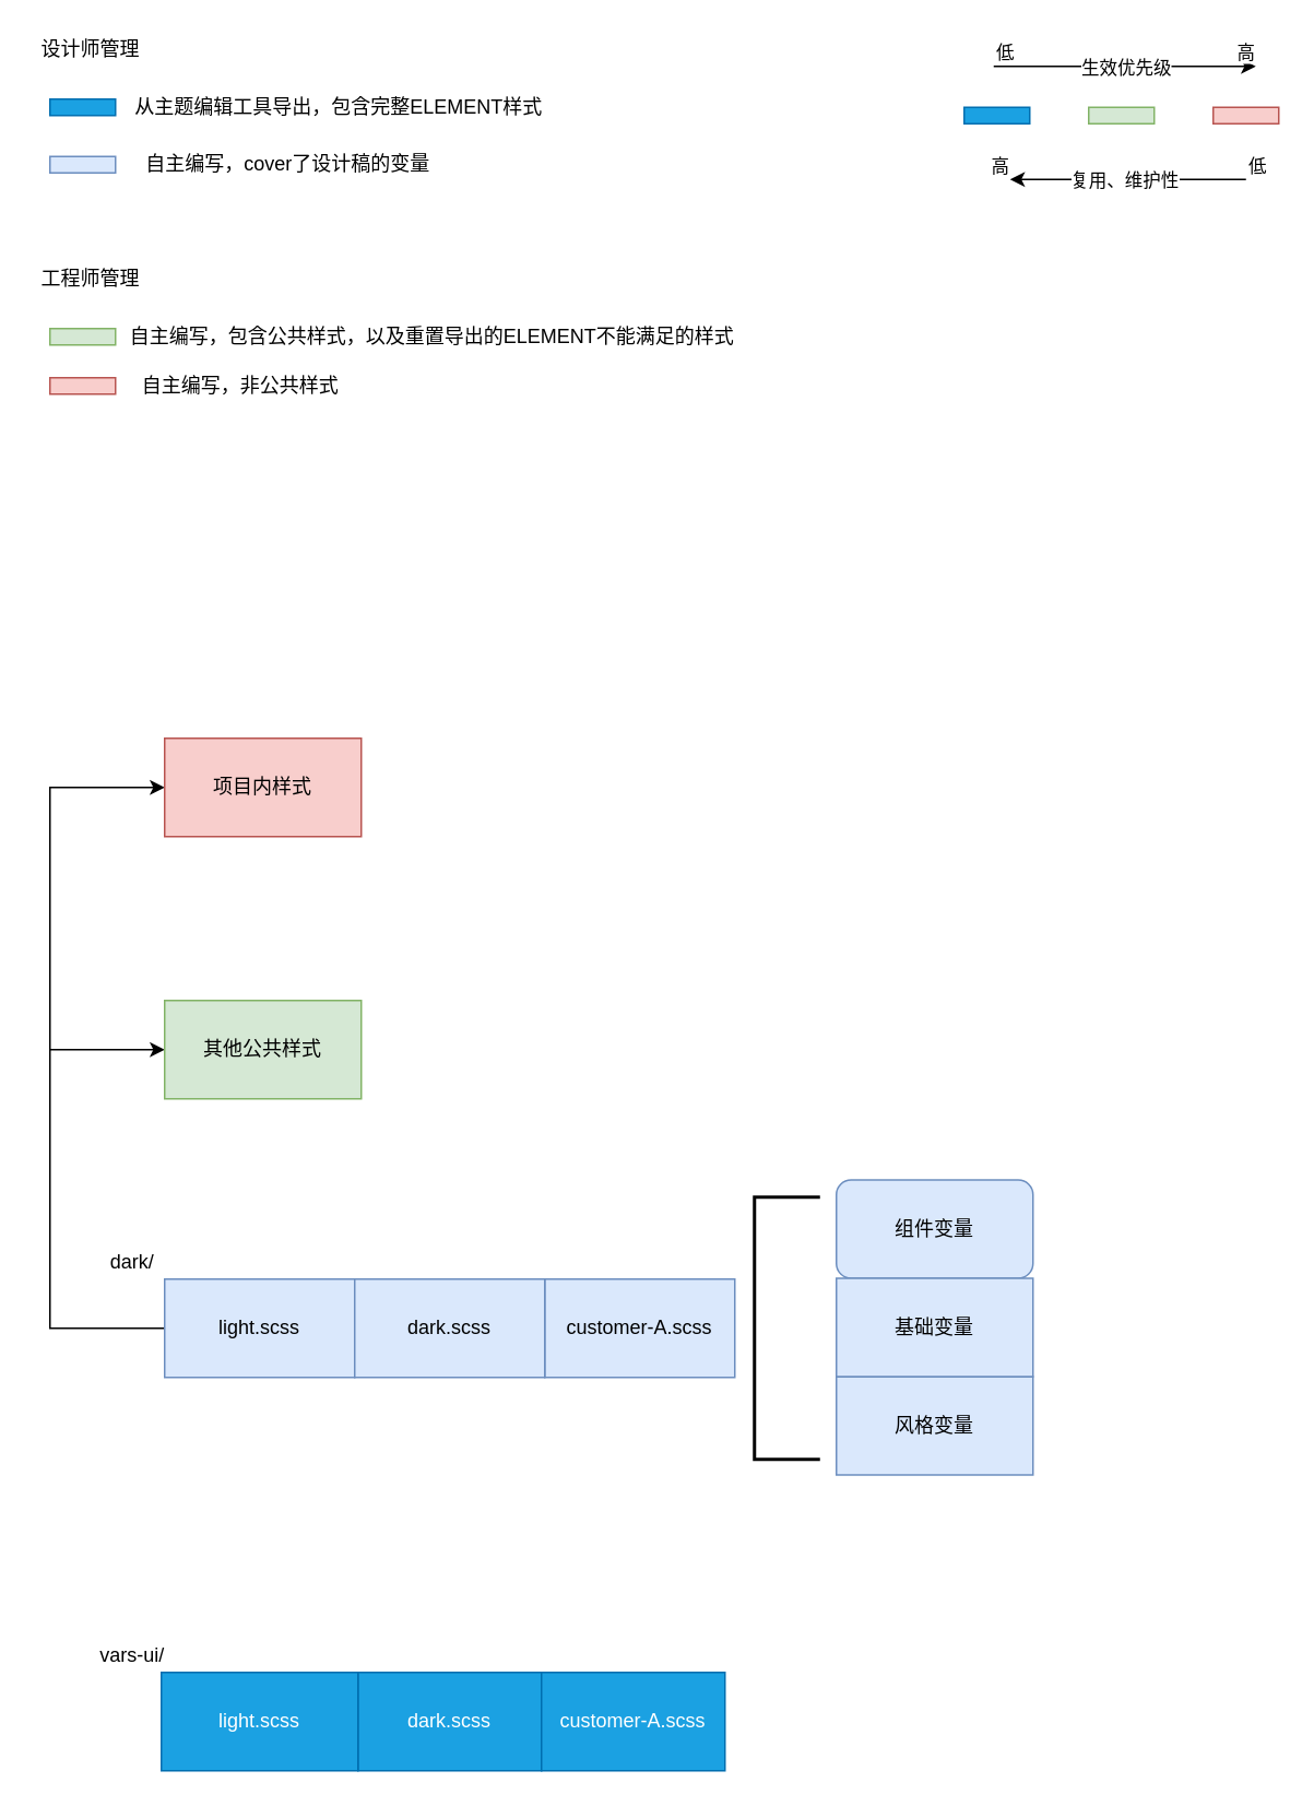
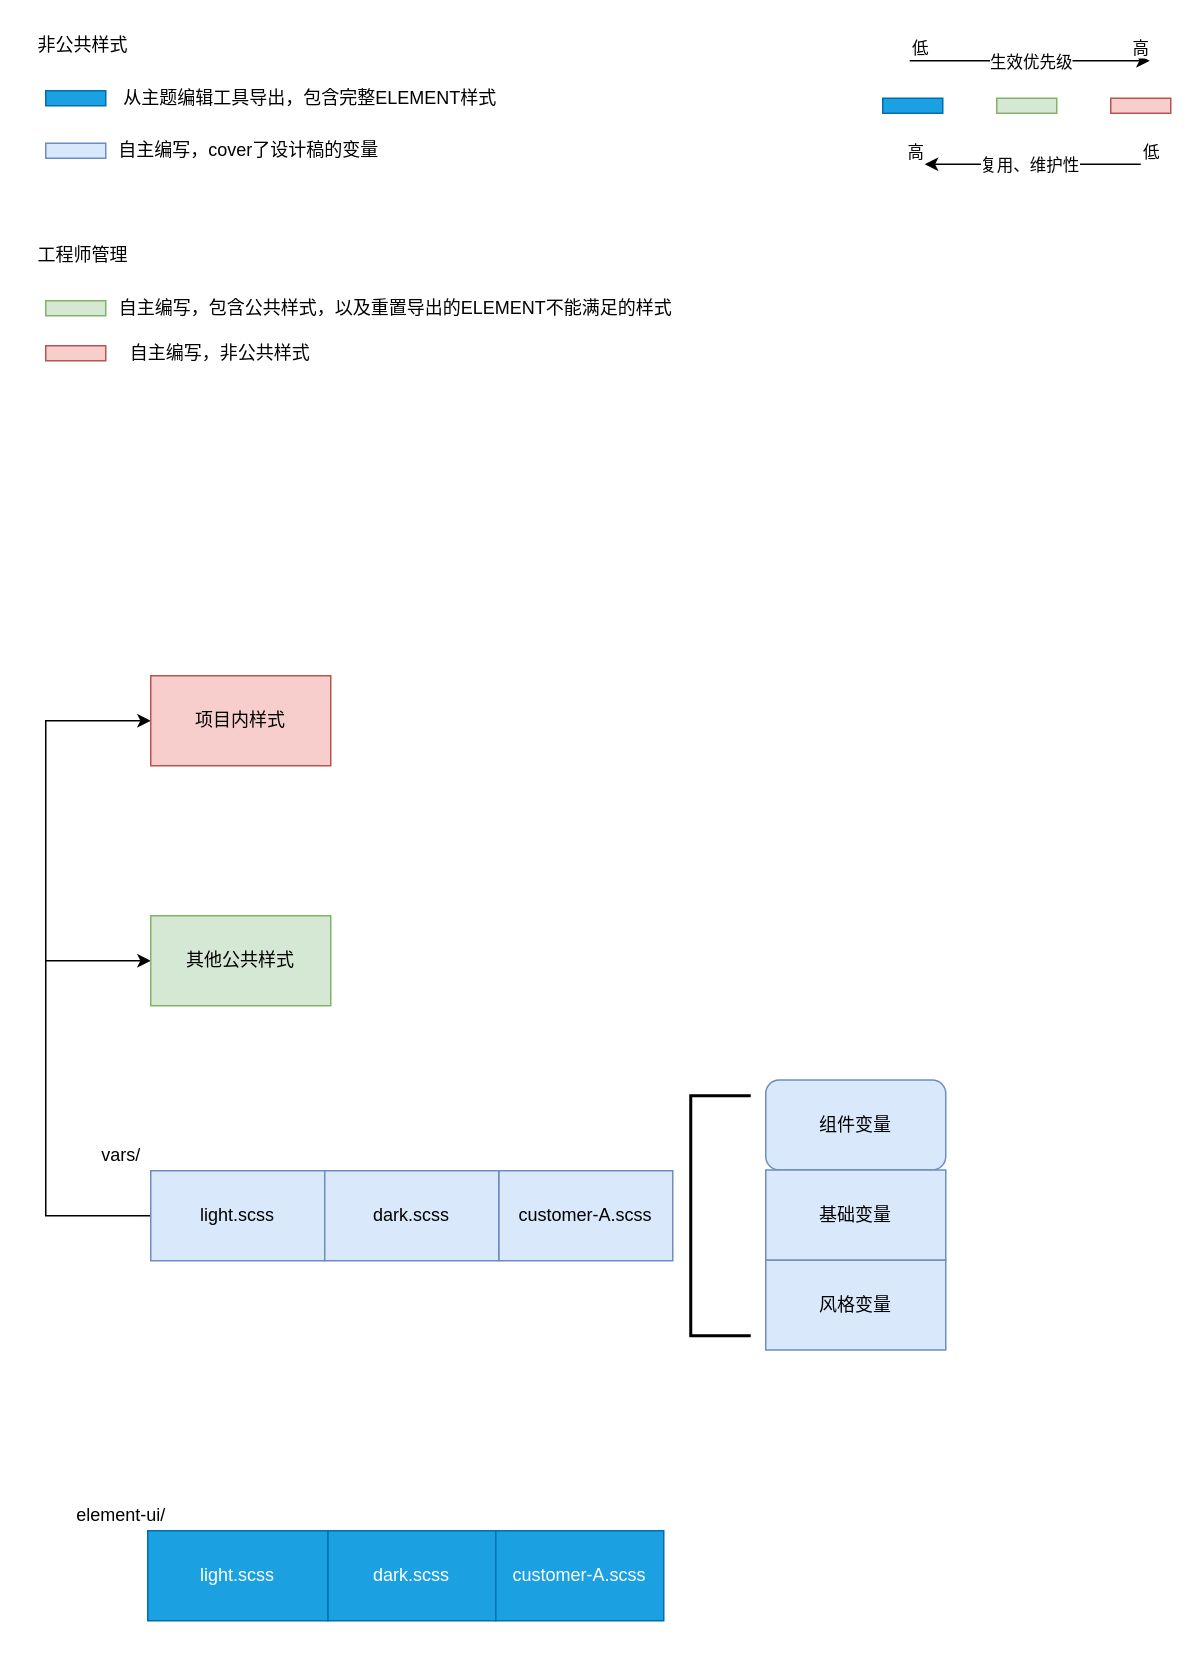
  <mxCell id="0" />
  <mxCell id="1" parent="0" />
  <mxCell id="2" value="dark.scss" style="rounded=0;whiteSpace=wrap;html=1;fillColor=#1ba1e2;strokeColor=#006EAF;fontColor=#ffffff;" parent="1" vertex="1"><mxGeometry x="218" y="1020" width="112" height="60" as="geometry" /></mxCell>
  <mxCell id="3" value="light.scss" style="rounded=0;whiteSpace=wrap;html=1;fillColor=#1ba1e2;strokeColor=#006EAF;fontColor=#ffffff;" parent="1" vertex="1"><mxGeometry x="98" y="1020" width="120" height="60" as="geometry" /></mxCell>
  <mxCell id="4" value="customer-A.scss" style="rounded=0;whiteSpace=wrap;html=1;fillColor=#1ba1e2;strokeColor=#006EAF;fontColor=#ffffff;" parent="1" vertex="1"><mxGeometry x="330" y="1020" width="112" height="60" as="geometry" /></mxCell>
  <mxCell id="5" value="customer-A.scss" style="rounded=0;whiteSpace=wrap;html=1;fillColor=#dae8fc;strokeColor=#6c8ebf;" parent="1" vertex="1"><mxGeometry x="332" y="780" width="116" height="60" as="geometry" /></mxCell>
  <mxCell id="6" value="风格变量" style="rounded=0;whiteSpace=wrap;html=1;fillColor=#dae8fc;strokeColor=#6c8ebf;" parent="1" vertex="1"><mxGeometry x="510" y="839.5" width="120" height="60" as="geometry" /></mxCell>
  <mxCell id="7" value="组件变量" style="whiteSpace=wrap;html=1;fillColor=#dae8fc;strokeColor=#6c8ebf;rounded=1;" parent="1" vertex="1"><mxGeometry x="510" y="719.5" width="120" height="60" as="geometry" /></mxCell>
  <mxCell id="8" style="edgeStyle=orthogonalEdgeStyle;rounded=0;orthogonalLoop=1;jettySize=auto;html=1;exitX=0;exitY=0.5;exitDx=0;exitDy=0;entryX=0;entryY=0.5;entryDx=0;entryDy=0;" parent="1" source="9" target="32" edge="1"><mxGeometry relative="1" as="geometry"><mxPoint x="40" y="470" as="targetPoint" /><Array as="points"><mxPoint x="30" y="810" /><mxPoint x="30" y="480" /></Array></mxGeometry></mxCell>
  <mxCell id="9" value="light.scss" style="rounded=0;whiteSpace=wrap;html=1;fillColor=#dae8fc;strokeColor=#6c8ebf;" parent="1" vertex="1"><mxGeometry x="100" y="780" width="116" height="60" as="geometry" /></mxCell>
  <mxCell id="10" value="dark.scss" style="rounded=0;whiteSpace=wrap;html=1;fillColor=#dae8fc;strokeColor=#6c8ebf;" parent="1" vertex="1"><mxGeometry x="216" y="780" width="116" height="60" as="geometry" /></mxCell>
- <mxCell id="11" value="设计师管理" style="text;html=1;strokeColor=none;fillColor=none;align=center;verticalAlign=middle;whiteSpace=wrap;rounded=0;" parent="1" vertex="1"><mxGeometry x="20" y="20" width="70" height="20" as="geometry" /></mxCell>
+ <mxCell id="11" value="非公共样式" style="text;html=1;strokeColor=none;fillColor=none;align=center;verticalAlign=middle;whiteSpace=wrap;rounded=0;" parent="1" vertex="1"><mxGeometry x="20" y="20" width="70" height="20" as="geometry" /></mxCell>
  <mxCell id="12" value="" style="rounded=0;whiteSpace=wrap;html=1;fillColor=#1ba1e2;strokeColor=#006EAF;fontColor=#ffffff;" parent="1" vertex="1"><mxGeometry x="30" y="60" width="40" height="10" as="geometry" /></mxCell>
  <mxCell id="13" value="从主题编辑工具导出，包含完整ELEMENT样式" style="text;html=1;align=center;verticalAlign=middle;resizable=0;points=[];autosize=1;" parent="1" vertex="1"><mxGeometry x="76" y="55" width="260" height="20" as="geometry" /></mxCell>
  <mxCell id="14" value="" style="rounded=0;whiteSpace=wrap;html=1;fillColor=#dae8fc;strokeColor=#6c8ebf;" parent="1" vertex="1"><mxGeometry x="30" y="95" width="40" height="10" as="geometry" /></mxCell>
- <mxCell id="15" value="自主编写，cover了设计稿的变量" style="text;html=1;align=center;verticalAlign=middle;resizable=0;points=[];autosize=1;" parent="1" vertex="1"><mxGeometry x="80" y="90" width="190" height="20" as="geometry" /></mxCell>
+ <mxCell id="15" value="自主编写，cover了设计稿的变量" style="text;html=1;align=center;verticalAlign=middle;resizable=0;points=[];autosize=1;" parent="1" vertex="1"><mxGeometry x="70" y="90" width="190" height="20" as="geometry" /></mxCell>
  <mxCell id="16" style="edgeStyle=orthogonalEdgeStyle;rounded=0;orthogonalLoop=1;jettySize=auto;html=1;exitX=0.5;exitY=1;exitDx=0;exitDy=0;" parent="1" source="6" target="6" edge="1"><mxGeometry relative="1" as="geometry" /></mxCell>
  <mxCell id="17" style="edgeStyle=orthogonalEdgeStyle;rounded=0;orthogonalLoop=1;jettySize=auto;html=1;exitX=0;exitY=0.5;exitDx=0;exitDy=0;entryX=0;entryY=0.5;entryDx=0;entryDy=0;" parent="1" edge="1"><mxGeometry relative="1" as="geometry"><mxPoint x="30" y="640" as="sourcePoint" /><mxPoint x="100" y="640" as="targetPoint" /></mxGeometry></mxCell>
  <mxCell id="18" value="" style="rounded=0;whiteSpace=wrap;html=1;fillColor=#d5e8d4;strokeColor=#82b366;" parent="1" vertex="1"><mxGeometry x="30" y="200" width="40" height="10" as="geometry" /></mxCell>
  <mxCell id="19" value="自主编写，包含公共样式，以及重置导出的ELEMENT不能满足的样式" style="text;html=1;align=center;verticalAlign=middle;resizable=0;points=[];autosize=1;" parent="1" vertex="1"><mxGeometry x="73" y="195" width="380" height="20" as="geometry" /></mxCell>
  <mxCell id="20" value="工程师管理" style="text;html=1;strokeColor=none;fillColor=none;align=center;verticalAlign=middle;whiteSpace=wrap;rounded=0;" parent="1" vertex="1"><mxGeometry x="20" y="160" width="70" height="20" as="geometry" /></mxCell>
  <mxCell id="21" value="" style="rounded=0;whiteSpace=wrap;html=1;fillColor=#d5e8d4;strokeColor=#82b366;" parent="1" vertex="1"><mxGeometry x="664" y="65" width="40" height="10" as="geometry" /></mxCell>
  <mxCell id="22" value="" style="rounded=0;whiteSpace=wrap;html=1;fillColor=#1ba1e2;strokeColor=#006EAF;fontColor=#ffffff;" parent="1" vertex="1"><mxGeometry x="588" y="65" width="40" height="10" as="geometry" /></mxCell>
  <mxCell id="23" value="" style="rounded=0;whiteSpace=wrap;html=1;fillColor=#f8cecc;strokeColor=#b85450;" parent="1" vertex="1"><mxGeometry x="740" y="65" width="40" height="10" as="geometry" /></mxCell>
  <mxCell id="24" value="Label" style="endArrow=classic;html=1;" parent="1" edge="1"><mxGeometry relative="1" as="geometry"><mxPoint x="606" y="40" as="sourcePoint" /><mxPoint x="766" y="40" as="targetPoint" /></mxGeometry></mxCell>
  <mxCell id="25" value="生效优先级" style="edgeLabel;resizable=0;html=1;align=center;verticalAlign=middle;" parent="24" connectable="0" vertex="1"><mxGeometry relative="1" as="geometry" /></mxCell>
  <mxCell id="26" value="低" style="edgeLabel;resizable=0;html=1;align=left;verticalAlign=bottom;" parent="24" connectable="0" vertex="1"><mxGeometry x="-1" relative="1" as="geometry" /></mxCell>
  <mxCell id="27" value="高" style="edgeLabel;resizable=0;html=1;align=right;verticalAlign=bottom;" parent="24" connectable="0" vertex="1"><mxGeometry x="1" relative="1" as="geometry" /></mxCell>
  <mxCell id="28" value="" style="endArrow=classic;html=1;" parent="1" edge="1"><mxGeometry x="0.125" y="-20" relative="1" as="geometry"><mxPoint x="760" y="109" as="sourcePoint" /><mxPoint x="616" y="109" as="targetPoint" /><mxPoint as="offset" /></mxGeometry></mxCell>
  <mxCell id="29" value="低" style="edgeLabel;resizable=0;html=1;align=left;verticalAlign=bottom;" parent="28" connectable="0" vertex="1"><mxGeometry x="-1" relative="1" as="geometry" /></mxCell>
  <mxCell id="30" value="高" style="edgeLabel;resizable=0;html=1;align=right;verticalAlign=bottom;" parent="28" connectable="0" vertex="1"><mxGeometry x="1" relative="1" as="geometry" /></mxCell>
  <mxCell id="31" value="&lt;span style=&quot;font-size: 11px ; background-color: rgb(255 , 255 , 255)&quot;&gt;复用、维护性&lt;/span&gt;" style="text;html=1;align=center;verticalAlign=middle;resizable=0;points=[];autosize=1;" parent="1" vertex="1"><mxGeometry x="646" y="100" width="80" height="20" as="geometry" /></mxCell>
  <mxCell id="32" value="项目内样式" style="rounded=0;whiteSpace=wrap;html=1;fillColor=#f8cecc;strokeColor=#b85450;" parent="1" vertex="1"><mxGeometry x="100" y="450" width="120" height="60" as="geometry" /></mxCell>
  <mxCell id="33" value="其他公共样式" style="rounded=0;whiteSpace=wrap;html=1;fillColor=#d5e8d4;strokeColor=#82b366;" parent="1" vertex="1"><mxGeometry x="100" y="610" width="120" height="60" as="geometry" /></mxCell>
  <mxCell id="34" value="" style="rounded=0;whiteSpace=wrap;html=1;fillColor=#f8cecc;strokeColor=#b85450;" parent="1" vertex="1"><mxGeometry x="30" y="230" width="40" height="10" as="geometry" /></mxCell>
  <mxCell id="35" value="自主编写，非公共样式" style="text;html=1;align=center;verticalAlign=middle;resizable=0;points=[];autosize=1;" parent="1" vertex="1"><mxGeometry x="76" y="225" width="140" height="20" as="geometry" /></mxCell>
  <mxCell id="36" value="基础变量" style="rounded=0;whiteSpace=wrap;html=1;fillColor=#dae8fc;strokeColor=#6c8ebf;" parent="1" vertex="1"><mxGeometry x="510" y="779.5" width="120" height="60" as="geometry" /></mxCell>
  <mxCell id="37" value="" style="strokeWidth=2;html=1;shape=mxgraph.flowchart.annotation_1;align=left;pointerEvents=1;" parent="1" vertex="1"><mxGeometry x="460" y="730" width="40" height="160" as="geometry" /></mxCell>
- <mxCell id="38" value="vars-ui/&lt;br&gt;" style="text;html=1;align=center;verticalAlign=middle;resizable=0;points=[];autosize=1;" parent="1" vertex="1"><mxGeometry x="45" y="1000" width="70" height="20" as="geometry" /></mxCell>
- <mxCell id="39" value="dark/" style="text;html=1;align=center;verticalAlign=middle;resizable=0;points=[];autosize=1;" parent="1" vertex="1"><mxGeometry x="60" y="760" width="40" height="20" as="geometry" /></mxCell>
+ <mxCell id="38" value="element-ui/&lt;br&gt;" style="text;html=1;align=center;verticalAlign=middle;resizable=0;points=[];autosize=1;" parent="1" vertex="1"><mxGeometry x="45" y="1000" width="70" height="20" as="geometry" /></mxCell>
+ <mxCell id="39" value="vars/" style="text;html=1;align=center;verticalAlign=middle;resizable=0;points=[];autosize=1;" parent="1" vertex="1"><mxGeometry x="60" y="760" width="40" height="20" as="geometry" /></mxCell>
